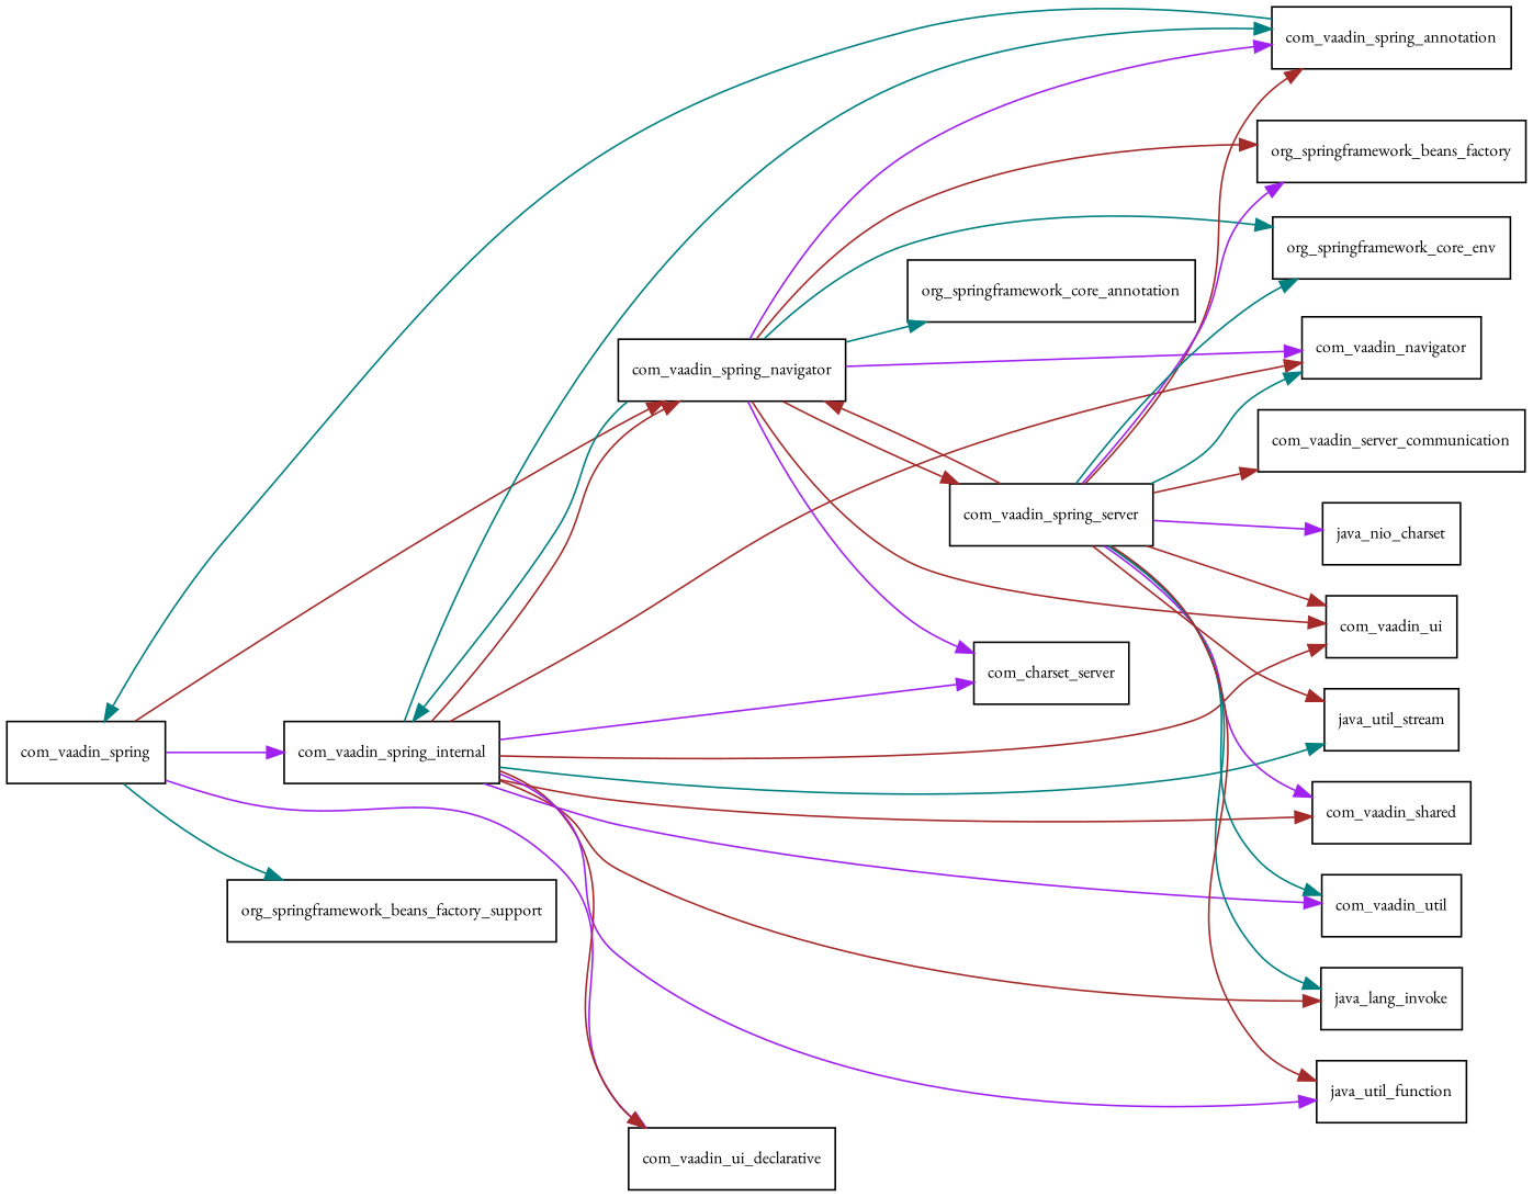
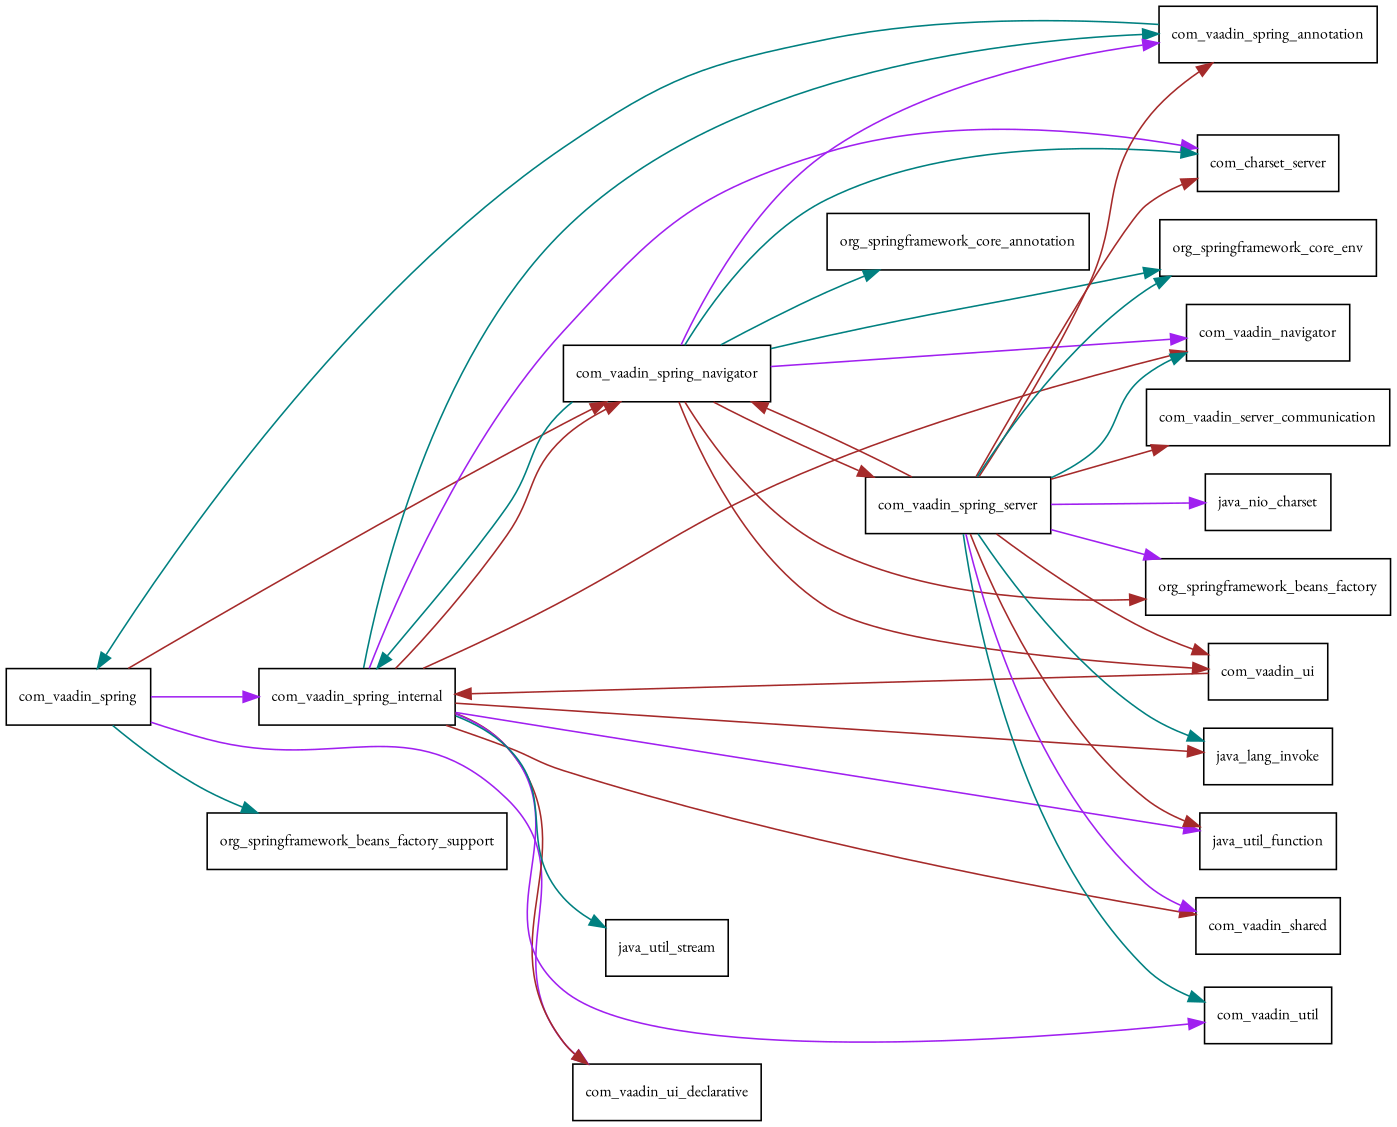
  digraph {
    fontname="EB Garamond"
    rankdir=LR
    node [fontname="EB Garamond" fontsize=10.0 shape=box]
    edge [color=brown fontname="EB Garamond"]
    com_vaadin_spring
    com_vaadin_spring_internal
    com_vaadin_spring_navigator
    com_vaadin_ui_declarative
    org_springframework_beans_factory_support
    com_vaadin_spring_annotation
    com_vaadin_navigator
    com_vaadin_ui
    n9 [label=com_charset_server]
    com_vaadin_shared
    com_vaadin_util
    java_lang_invoke
    java_util_function
    java_util_stream
    com_vaadin_spring_server
    org_springframework_beans_factory
    org_springframework_core_annotation
    org_springframework_core_env
    com_vaadin_server_communication
    java_nio_charset
    com_vaadin_spring -> com_vaadin_spring_internal [color=purple]
    com_vaadin_spring -> com_vaadin_spring_navigator
    com_vaadin_spring -> com_vaadin_ui_declarative [color=purple]
    com_vaadin_spring -> org_springframework_beans_factory_support [color=teal]
    com_vaadin_spring_internal -> com_vaadin_spring_navigator
    com_vaadin_spring_internal -> com_vaadin_ui_declarative
    com_vaadin_spring_internal -> com_vaadin_spring_annotation [color=teal]
    com_vaadin_spring_internal -> com_vaadin_navigator
-   com_vaadin_spring_internal -> com_vaadin_ui
+   com_vaadin_ui -> com_vaadin_spring_internal
    com_vaadin_spring_internal -> n9 [color=purple]
    com_vaadin_spring_internal -> com_vaadin_shared
    com_vaadin_spring_internal -> com_vaadin_util [color=purple]
    com_vaadin_spring_internal -> java_lang_invoke
    com_vaadin_spring_internal -> java_util_function [color=purple]
    com_vaadin_spring_internal -> java_util_stream [color=teal]
    com_vaadin_spring_navigator -> com_vaadin_spring_internal [color=teal]
    com_vaadin_spring_navigator -> com_vaadin_spring_annotation [color=purple]
    com_vaadin_spring_navigator -> com_vaadin_navigator [color=purple]
    com_vaadin_spring_navigator -> com_vaadin_ui
-   com_vaadin_spring_navigator -> n9 [color=purple]
+   com_vaadin_spring_navigator -> n9 [color=teal]
    com_vaadin_spring_navigator -> com_vaadin_spring_server
    com_vaadin_spring_navigator -> org_springframework_beans_factory
    com_vaadin_spring_navigator -> org_springframework_core_annotation [color=teal]
    com_vaadin_spring_navigator -> org_springframework_core_env [color=teal]
    com_vaadin_spring_annotation -> com_vaadin_spring [color=teal]
    com_vaadin_spring_server -> com_vaadin_spring_navigator
    com_vaadin_spring_server -> com_vaadin_spring_annotation
    com_vaadin_spring_server -> com_vaadin_navigator [color=teal]
    com_vaadin_spring_server -> com_vaadin_ui
-   com_vaadin_spring_server -> java_util_stream
+   com_vaadin_spring_server -> n9
    com_vaadin_spring_server -> com_vaadin_shared [color=purple]
    com_vaadin_spring_server -> com_vaadin_util [color=teal]
    com_vaadin_spring_server -> java_lang_invoke [color=teal]
    com_vaadin_spring_server -> java_util_function
    com_vaadin_spring_server -> org_springframework_beans_factory [color=purple]
    com_vaadin_spring_server -> org_springframework_core_env [color=teal]
    com_vaadin_spring_server -> com_vaadin_server_communication
    com_vaadin_spring_server -> java_nio_charset [color=purple]
  }
